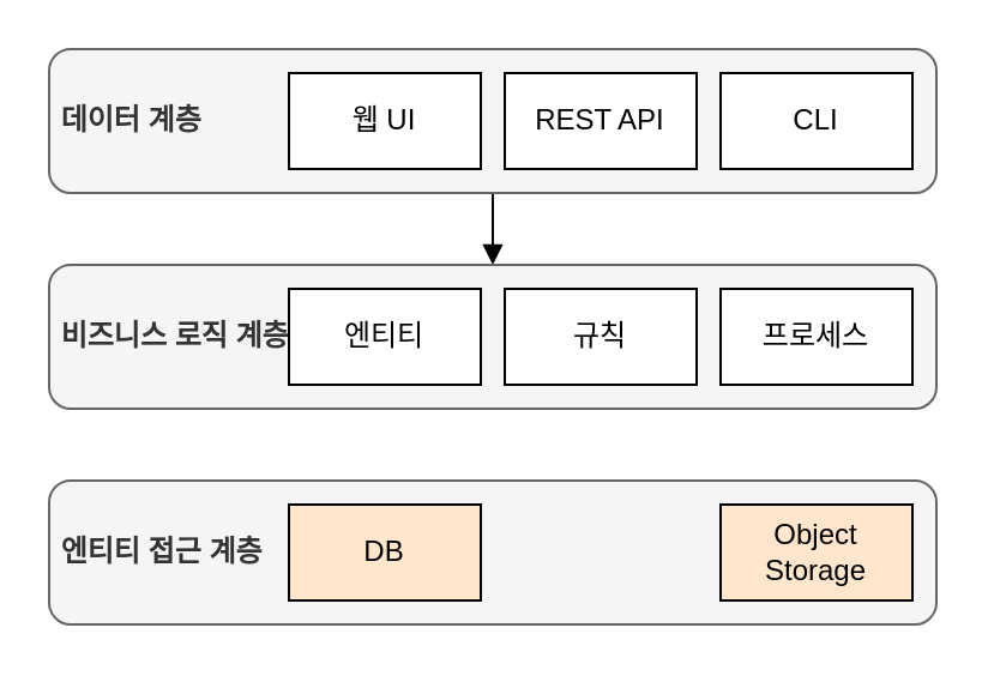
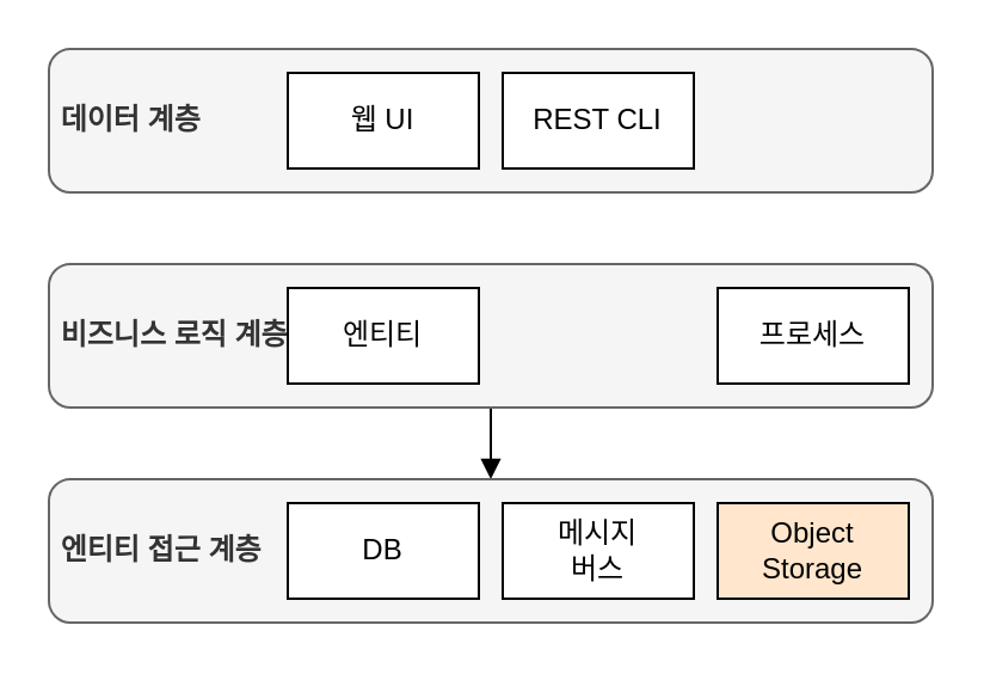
  <mxCell id="0" />
  <mxCell id="1" parent="0" />
- <mxCell id="2" style="edgeStyle=orthogonalEdgeStyle;rounded=0;orthogonalLoop=1;jettySize=auto;html=1;entryX=0.5;entryY=0;entryDx=0;entryDy=0;endArrow=block;endFill=1;" edge="1" parent="1" source="3" target="8"><mxGeometry relative="1" as="geometry" /></mxCell>
  <mxCell id="3" value="&amp;nbsp;&lt;b&gt;데이터 계층&lt;/b&gt;" style="rounded=1;whiteSpace=wrap;html=1;fillColor=#f5f5f5;strokeColor=#666666;fontColor=#333333;align=left;" vertex="1" parent="1"><mxGeometry x="20" y="20" width="370" height="60" as="geometry" /></mxCell>
- <mxCell id="4" value="REST API" style="rounded=0;whiteSpace=wrap;html=1;" vertex="1" parent="1"><mxGeometry x="210" y="30" width="80" height="40" as="geometry" /></mxCell>
+ <mxCell id="4" value="REST CLI" style="rounded=0;whiteSpace=wrap;html=1;" vertex="1" parent="1"><mxGeometry x="210" y="30" width="80" height="40" as="geometry" /></mxCell>
  <mxCell id="5" value="웹 UI" style="rounded=0;whiteSpace=wrap;html=1;" vertex="1" parent="1"><mxGeometry x="120" y="30" width="80" height="40" as="geometry" /></mxCell>
- <mxCell id="6" value="CLI" style="rounded=0;whiteSpace=wrap;html=1;" vertex="1" parent="1"><mxGeometry x="300" y="30" width="80" height="40" as="geometry" /></mxCell>
+ <mxCell id="7" style="edgeStyle=orthogonalEdgeStyle;rounded=0;orthogonalLoop=1;jettySize=auto;html=1;entryX=0.5;entryY=0;entryDx=0;entryDy=0;endArrow=block;endFill=1;" edge="1" parent="1" source="8" target="12"><mxGeometry relative="1" as="geometry" /></mxCell>
  <mxCell id="8" value="&amp;nbsp;&lt;b&gt;비즈니스 로직 계층&lt;/b&gt;" style="rounded=1;whiteSpace=wrap;html=1;fillColor=#f5f5f5;strokeColor=#666666;fontColor=#333333;align=left;" vertex="1" parent="1"><mxGeometry x="20" y="110" width="370" height="60" as="geometry" /></mxCell>
- <mxCell id="9" value="규칙" style="rounded=0;whiteSpace=wrap;html=1;" vertex="1" parent="1"><mxGeometry x="210" y="120" width="80" height="40" as="geometry" /></mxCell>
  <mxCell id="10" value="엔티티" style="rounded=0;whiteSpace=wrap;html=1;" vertex="1" parent="1"><mxGeometry x="120" y="120" width="80" height="40" as="geometry" /></mxCell>
  <mxCell id="11" value="프로세스" style="rounded=0;whiteSpace=wrap;html=1;" vertex="1" parent="1"><mxGeometry x="300" y="120" width="80" height="40" as="geometry" /></mxCell>
  <mxCell id="12" value="&amp;nbsp;&lt;b&gt;엔티티 접근 계층&lt;/b&gt;" style="rounded=1;whiteSpace=wrap;html=1;fillColor=#f5f5f5;strokeColor=#666666;fontColor=#333333;align=left;" vertex="1" parent="1"><mxGeometry x="20" y="200" width="370" height="60" as="geometry" /></mxCell>
- <mxCell id="14" value="DB" style="rounded=0;whiteSpace=wrap;html=1;fillColor=#ffe6cc;" vertex="1" parent="1"><mxGeometry x="120" y="210" width="80" height="40" as="geometry" /></mxCell>
+ <mxCell id="13" value="메시지&lt;div&gt;버스&lt;/div&gt;" style="rounded=0;whiteSpace=wrap;html=1;" vertex="1" parent="1"><mxGeometry x="210" y="210" width="80" height="40" as="geometry" /></mxCell>
+ <mxCell id="14" value="DB" style="rounded=0;whiteSpace=wrap;html=1;" vertex="1" parent="1"><mxGeometry x="120" y="210" width="80" height="40" as="geometry" /></mxCell>
  <mxCell id="15" value="Object&lt;div&gt;Storage&lt;/div&gt;" style="rounded=0;whiteSpace=wrap;html=1;fillColor=#ffe6cc;" vertex="1" parent="1"><mxGeometry x="300" y="210" width="80" height="40" as="geometry" /></mxCell>
